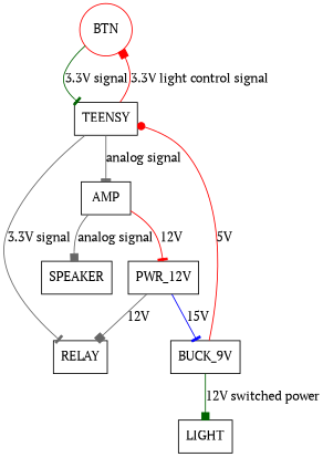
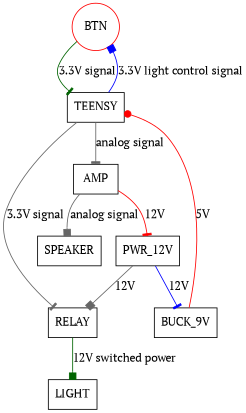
  digraph {
    fontname="PT Serif"
    node [fontname="PT Serif" shape=rect]
    edge [arrowhead=tee color=gray40 fontname="PT Serif"]
    BTN [color=red shape=circle]
    TEENSY
    AMP
    RELAY
    n5 [label=BUCK_9V]
    PWR_12V
    SPEAKER
    LIGHT
    BTN -> TEENSY [color=darkgreen label="3.3V signal"]
-   TEENSY -> BTN [arrowhead=box color=red label="3.3V light control signal"]
+   TEENSY -> BTN [arrowhead=box color=blue label="3.3V light control signal"]
    TEENSY -> AMP [label="analog signal"]
    TEENSY -> RELAY [label="3.3V signal"]
    AMP -> PWR_12V [color=red label="12V"]
    AMP -> SPEAKER [arrowhead=box label="analog signal"]
-   n5 -> LIGHT [arrowhead=box color=darkgreen label="12V switched power"]
+   RELAY -> LIGHT [arrowhead=box color=darkgreen label="12V switched power"]
    n5 -> TEENSY [arrowhead=dot color=red label="5V"]
    PWR_12V -> RELAY [arrowhead=box label="12V"]
-   PWR_12V -> n5 [color=blue label="15V"]
+   PWR_12V -> n5 [color=blue label="12V"]
  }
